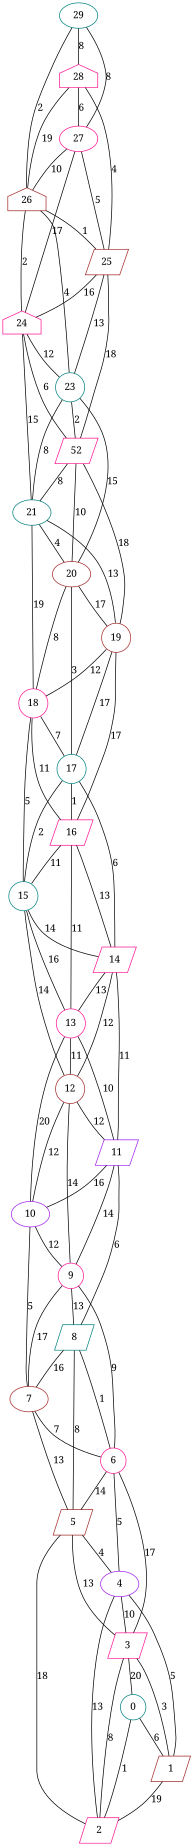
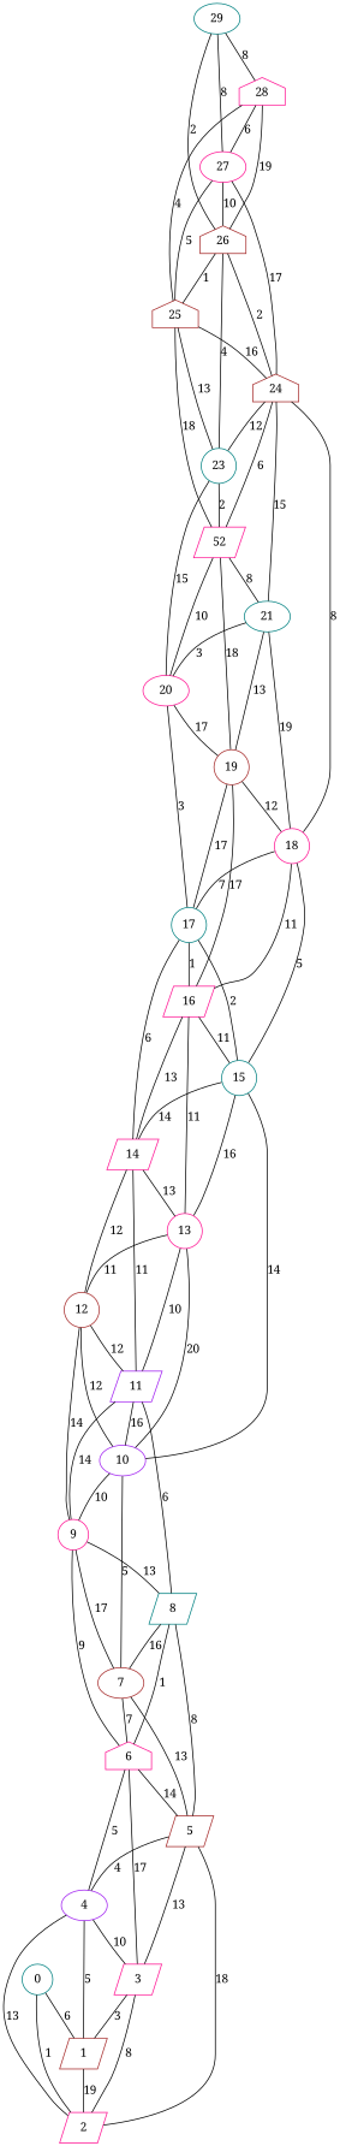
  graph {
    fontname="Noto Serif"
    node [color=deeppink fontname="Noto Serif" shape=circle]
    edge [fontname="Noto Serif"]
    0 [color=teal]
    1 [color=brown shape=parallelogram]
    2 [shape=parallelogram]
    3 [shape=parallelogram]
    4 [color=purple shape=ellipse]
    5 [color=brown shape=parallelogram]
-   6
+   6 [shape=house]
    7 [color=brown shape=ellipse]
    8 [color=teal shape=parallelogram]
    9
    10 [color=purple shape=ellipse]
    11 [color=purple shape=parallelogram]
    12 [color=brown]
    13
    14 [shape=parallelogram]
    15 [color=teal]
    16 [shape=parallelogram]
    17 [color=teal]
    18
    19 [color=brown]
-   20 [color=brown shape=ellipse]
+   20 [shape=ellipse]
    21 [color=teal shape=ellipse]
    n23 [label=52 shape=parallelogram]
    23 [color=teal]
-   24 [shape=house]
-   25 [color=brown shape=parallelogram]
+   24 [color=brown shape=house]
+   25 [color=brown shape=house]
    26 [color=brown shape=house]
    27 [shape=ellipse]
    28 [shape=house]
    29 [color=teal shape=ellipse]
    0 -- 1 [label=6]
    0 -- 2 [label=1]
    1 -- 2 [label=19]
-   3 -- 0 [label=20]
    3 -- 1 [label=3]
    3 -- 2 [label=8]
    4 -- 1 [label=5]
    4 -- 2 [label=13]
    4 -- 3 [label=10]
    5 -- 2 [label=18]
    5 -- 3 [label=13]
    5 -- 4 [label=4]
    6 -- 3 [label=17]
    6 -- 4 [label=5]
    6 -- 5 [label=14]
    7 -- 5 [label=13]
    7 -- 6 [label=7]
    8 -- 5 [label=8]
    8 -- 6 [label=1]
    8 -- 7 [label=16]
    9 -- 6 [label=9]
    9 -- 7 [label=17]
    9 -- 8 [label=13]
    10 -- 7 [label=5]
-   10 -- 9 [label=12]
+   10 -- 9 [label=10]
    11 -- 8 [label=6]
    11 -- 9 [label=14]
    11 -- 10 [label=16]
    12 -- 9 [label=14]
    12 -- 10 [label=12]
    12 -- 11 [label=12]
    13 -- 10 [label=20]
    13 -- 11 [label=10]
    13 -- 12 [label=11]
    14 -- 11 [label=11]
    14 -- 12 [label=12]
    14 -- 13 [label=13]
-   15 -- 12 [label=14]
+   15 -- 10 [label=14]
    15 -- 13 [label=16]
    15 -- 14 [label=14]
    16 -- 13 [label=11]
    16 -- 14 [label=13]
    16 -- 15 [label=11]
    17 -- 14 [label=6]
    17 -- 15 [label=2]
    17 -- 16 [label=1]
    18 -- 15 [label=5]
    18 -- 16 [label=11]
    18 -- 17 [label=7]
    19 -- 16 [label=17]
    19 -- 17 [label=17]
    19 -- 18 [label=12]
    20 -- 17 [label=3]
-   20 -- 18 [label=8]
+   24 -- 18 [label=8]
    20 -- 19 [label=17]
    21 -- 18 [label=19]
    21 -- 19 [label=13]
-   21 -- 20 [label=4]
+   21 -- 20 [label=3]
    n23 -- 19 [label=18]
    n23 -- 20 [label=10]
    n23 -- 21 [label=8]
    23 -- 20 [label=15]
-   23 -- 21 [label=8]
    23 -- n23 [label=2]
    24 -- 21 [label=15]
    24 -- n23 [label=6]
    24 -- 23 [label=12]
    25 -- n23 [label=18]
    25 -- 23 [label=13]
    25 -- 24 [label=16]
    26 -- 23 [label=4]
    26 -- 24 [label=2]
    26 -- 25 [label=1]
    27 -- 24 [label=17]
    27 -- 25 [label=5]
    27 -- 26 [label=10]
    28 -- 25 [label=4]
    28 -- 26 [label=19]
    28 -- 27 [label=6]
    29 -- 26 [label=2]
    29 -- 27 [label=8]
    29 -- 28 [label=8]
  }
